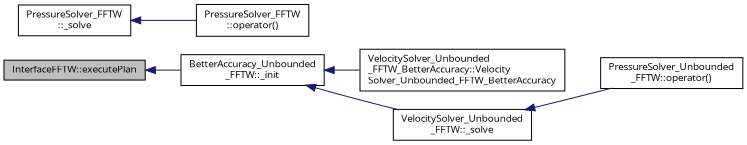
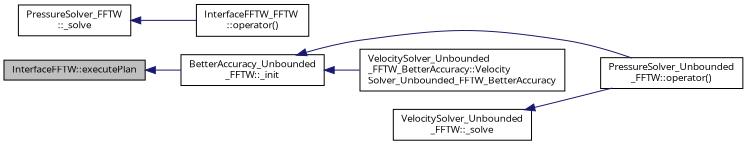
  digraph {
    fontname="Open Sans"
    rankdir=LR
    node [color=black fillcolor=white fontname="Open Sans" fontsize=10 shape=record style=filled]
    edge [color=midnightblue dir=back fontname="Open Sans" fontsize=10 labelfontname=Helvetica labelfontsize=10 style=solid]
    n1 [fillcolor=grey75 fontcolor=black height=0.2 label="InterfaceFFTW::executePlan" width=0.4]
    n2 [height=0.2 label="BetterAccuracy_Unbounded\l_FFTW::_init" width=0.4]
    n3 [height=0.2 label="PressureSolver_FFTW\l::_solve" width=0.4]
-   n4 [height=0.2 label="PressureSolver_FFTW\l::operator()" width=0.4]
+   n4 [height=0.2 label="InterfaceFFTW_FFTW\l::operator()" width=0.4]
    n5 [height=0.2 label="PressureSolver_Unbounded\l_FFTW::operator()" width=0.4]
    n6 [height=0.2 label="VelocitySolver_Unbounded\l_FFTW_BetterAccuracy::Velocity\lSolver_Unbounded_FFTW_BetterAccuracy" width=0.4]
    n7 [height=0.2 label="VelocitySolver_Unbounded\l_FFTW::_solve" width=0.4]
    n1 -> n2
-   n2 -> n7
+   n2 -> n5
    n2 -> n6
    n3 -> n4
    n7 -> n5
  }
